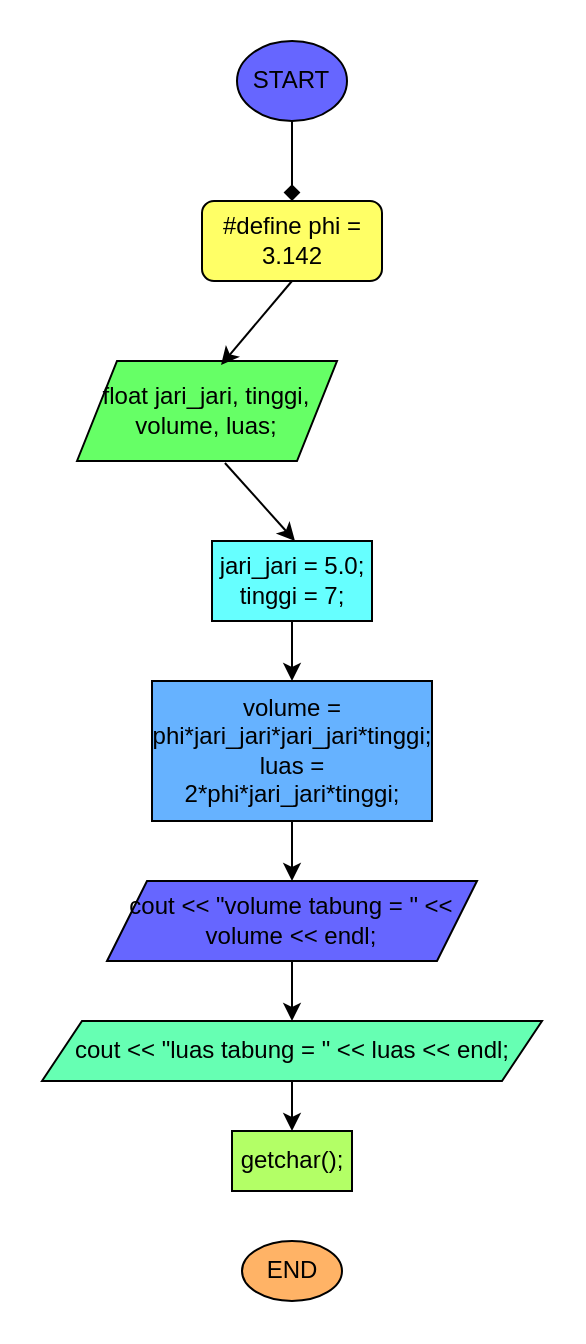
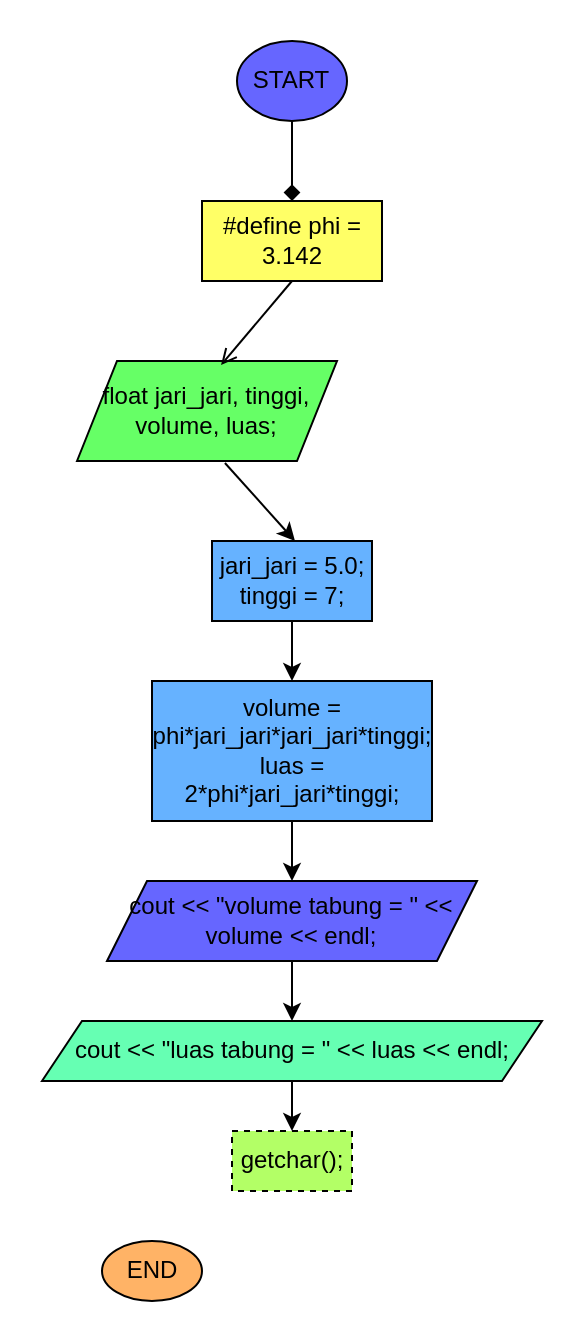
  <mxCell id="0" />
  <mxCell id="1" parent="0" />
  <mxCell id="2" value="START" style="ellipse;whiteSpace=wrap;html=1;fillColor=#6666ff;" vertex="1" parent="1"><mxGeometry x="118" y="20" width="55" height="40" as="geometry" /></mxCell>
- <mxCell id="3" value="#define phi = 3.142" style="whiteSpace=wrap;html=1;fillColor=#FFFF66;rounded=1;" vertex="1" parent="1"><mxGeometry x="100.5" y="100" width="90" height="40" as="geometry" /></mxCell>
+ <mxCell id="3" value="#define phi = 3.142" style="rounded=0;whiteSpace=wrap;html=1;fillColor=#FFFF66;" vertex="1" parent="1"><mxGeometry x="100.5" y="100" width="90" height="40" as="geometry" /></mxCell>
  <mxCell id="4" value="float jari_jari, tinggi, volume, luas;" style="shape=parallelogram;perimeter=parallelogramPerimeter;whiteSpace=wrap;html=1;fixedSize=1;fillColor=#66FF66;" vertex="1" parent="1"><mxGeometry x="38" y="180" width="130" height="50" as="geometry" /></mxCell>
- <mxCell id="5" value="jari_jari = 5.0;&lt;br&gt;tinggi = 7;" style="rounded=0;whiteSpace=wrap;html=1;fillColor=#66FFFF;" vertex="1" parent="1"><mxGeometry x="105.5" y="270" width="80" height="40" as="geometry" /></mxCell>
+ <mxCell id="5" value="jari_jari = 5.0;&lt;br&gt;tinggi = 7;" style="rounded=0;whiteSpace=wrap;html=1;fillColor=#66b2ff;" vertex="1" parent="1"><mxGeometry x="105.5" y="270" width="80" height="40" as="geometry" /></mxCell>
  <mxCell id="6" value="" style="endArrow=classic;html=1;rounded=0;exitX=0.569;exitY=1.02;exitDx=0;exitDy=0;exitPerimeter=0;" edge="1" parent="1" source="4"><mxGeometry width="50" height="50" relative="1" as="geometry"><mxPoint x="118" y="320" as="sourcePoint" /><mxPoint x="147" y="270" as="targetPoint" /></mxGeometry></mxCell>
  <mxCell id="7" value="volume = phi*jari_jari*jari_jari*tinggi;&lt;br&gt;luas = 2*phi*jari_jari*tinggi;" style="rounded=0;whiteSpace=wrap;html=1;fillColor=#66B2FF;" vertex="1" parent="1"><mxGeometry x="75.5" y="340" width="140" height="70" as="geometry" /></mxCell>
  <mxCell id="8" value="cout &amp;lt;&amp;lt; &quot;volume tabung = &quot; &amp;lt;&amp;lt; volume &amp;lt;&amp;lt; endl;" style="shape=parallelogram;perimeter=parallelogramPerimeter;whiteSpace=wrap;html=1;fixedSize=1;fillColor=#6666FF;" vertex="1" parent="1"><mxGeometry x="53" y="440" width="185" height="40" as="geometry" /></mxCell>
  <mxCell id="9" value="cout &amp;lt;&amp;lt; &quot;luas tabung = &quot; &amp;lt;&amp;lt; luas &amp;lt;&amp;lt; endl;" style="shape=parallelogram;perimeter=parallelogramPerimeter;whiteSpace=wrap;html=1;fixedSize=1;fillColor=#66FFB3;" vertex="1" parent="1"><mxGeometry x="20.5" y="510" width="250" height="30" as="geometry" /></mxCell>
- <mxCell id="10" value="getchar();" style="rounded=0;whiteSpace=wrap;html=1;fillColor=#B3FF66;" vertex="1" parent="1"><mxGeometry x="115.5" y="565" width="60" height="30" as="geometry" /></mxCell>
- <mxCell id="11" value="END" style="ellipse;whiteSpace=wrap;html=1;fillColor=#FFB366;" vertex="1" parent="1"><mxGeometry x="120.5" y="620" width="50" height="30" as="geometry" /></mxCell>
- <mxCell id="12" value="" style="endArrow=classic;html=1;rounded=0;entryX=0.554;entryY=0.04;entryDx=0;entryDy=0;exitX=0.5;exitY=1;exitDx=0;exitDy=0;entryPerimeter=0;" edge="1" parent="1" source="3" target="4"><mxGeometry width="50" height="50" relative="1" as="geometry"><mxPoint x="253" y="280" as="sourcePoint" /><mxPoint x="303" y="230" as="targetPoint" /></mxGeometry></mxCell>
+ <mxCell id="10" value="getchar();" style="rounded=0;whiteSpace=wrap;html=1;fillColor=#B3FF66;dashed=1;" vertex="1" parent="1"><mxGeometry x="115.5" y="565" width="60" height="30" as="geometry" /></mxCell>
+ <mxCell id="11" value="END" style="ellipse;whiteSpace=wrap;html=1;fillColor=#FFB366;" vertex="1" parent="1"><mxGeometry x="50.5" y="620" width="50" height="30" as="geometry" /></mxCell>
+ <mxCell id="12" value="" style="endArrow=open;html=1;rounded=0;entryX=0.554;entryY=0.04;entryDx=0;entryDy=0;exitX=0.5;exitY=1;exitDx=0;exitDy=0;entryPerimeter=0;" edge="1" parent="1" source="3" target="4"><mxGeometry width="50" height="50" relative="1" as="geometry"><mxPoint x="253" y="280" as="sourcePoint" /><mxPoint x="303" y="230" as="targetPoint" /></mxGeometry></mxCell>
  <mxCell id="13" value="" style="endArrow=classic;html=1;rounded=0;exitX=0.5;exitY=1;exitDx=0;exitDy=0;entryX=0.5;entryY=0;entryDx=0;entryDy=0;" edge="1" parent="1" source="5" target="7"><mxGeometry width="50" height="50" relative="1" as="geometry"><mxPoint x="253" y="280" as="sourcePoint" /><mxPoint x="303" y="230" as="targetPoint" /></mxGeometry></mxCell>
  <mxCell id="14" value="" style="endArrow=diamond;html=1;rounded=0;exitX=0.5;exitY=1;exitDx=0;exitDy=0;entryX=0.5;entryY=0;entryDx=0;entryDy=0;" edge="1" parent="1" source="2" target="3"><mxGeometry width="50" height="50" relative="1" as="geometry"><mxPoint x="253" y="180" as="sourcePoint" /><mxPoint x="303" y="130" as="targetPoint" /></mxGeometry></mxCell>
  <mxCell id="15" value="" style="endArrow=classic;html=1;rounded=0;exitX=0.5;exitY=1;exitDx=0;exitDy=0;entryX=0.5;entryY=0;entryDx=0;entryDy=0;" edge="1" parent="1" source="7" target="8"><mxGeometry width="50" height="50" relative="1" as="geometry"><mxPoint x="253" y="580" as="sourcePoint" /><mxPoint x="303" y="530" as="targetPoint" /></mxGeometry></mxCell>
  <mxCell id="16" value="" style="endArrow=classic;html=1;rounded=0;exitX=0.5;exitY=1;exitDx=0;exitDy=0;entryX=0.5;entryY=0;entryDx=0;entryDy=0;" edge="1" parent="1" source="8" target="9"><mxGeometry width="50" height="50" relative="1" as="geometry"><mxPoint x="253" y="580" as="sourcePoint" /><mxPoint x="303" y="530" as="targetPoint" /></mxGeometry></mxCell>
  <mxCell id="17" value="" style="endArrow=classic;html=1;rounded=0;exitX=0.5;exitY=1;exitDx=0;exitDy=0;entryX=0.5;entryY=0;entryDx=0;entryDy=0;" edge="1" parent="1" source="9" target="10"><mxGeometry width="50" height="50" relative="1" as="geometry"><mxPoint x="253" y="580" as="sourcePoint" /><mxPoint x="303" y="530" as="targetPoint" /></mxGeometry></mxCell>
